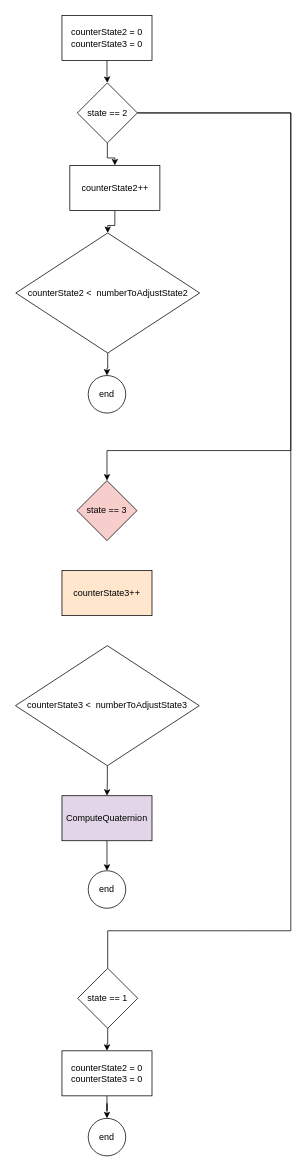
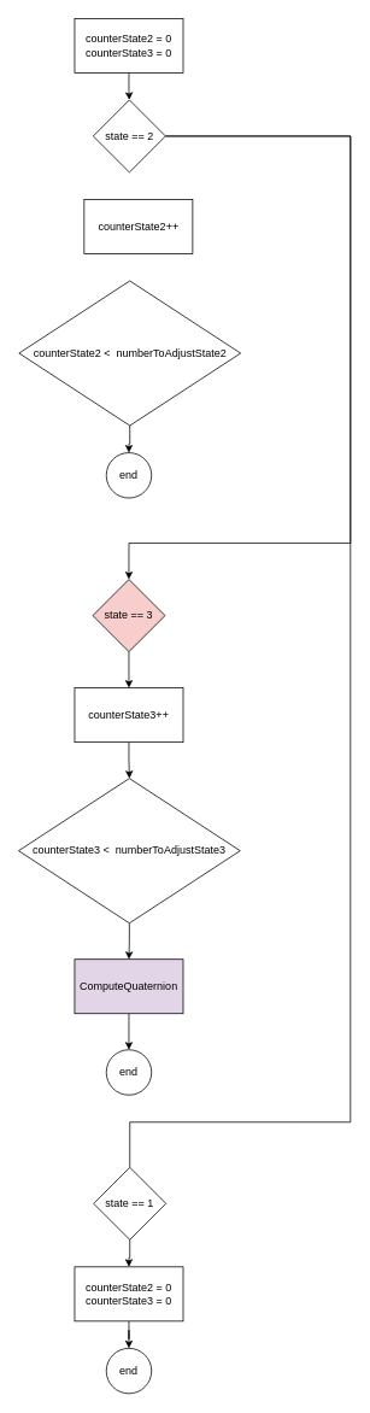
  <mxCell id="0" />
  <mxCell id="1" parent="0" />
- <mxCell id="2" style="edgeStyle=orthogonalEdgeStyle;rounded=0;orthogonalLoop=1;jettySize=auto;html=1;entryX=0.5;entryY=0;entryDx=0;entryDy=0;" edge="1" parent="1" source="5" target="9"><mxGeometry relative="1" as="geometry" /></mxCell>
  <mxCell id="3" style="edgeStyle=orthogonalEdgeStyle;rounded=0;orthogonalLoop=1;jettySize=auto;html=1;exitX=1;exitY=0.5;exitDx=0;exitDy=0;entryX=0.5;entryY=0;entryDx=0;entryDy=0;" edge="1" parent="1" source="5" target="14"><mxGeometry relative="1" as="geometry"><mxPoint x="347" y="690" as="targetPoint" /><Array as="points"><mxPoint x="387" y="150" /><mxPoint x="387" y="600" /><mxPoint x="142" y="600" /></Array></mxGeometry></mxCell>
  <mxCell id="4" style="edgeStyle=orthogonalEdgeStyle;rounded=0;orthogonalLoop=1;jettySize=auto;html=1;endArrow=none;startFill=0;" edge="1" parent="1" source="5"><mxGeometry relative="1" as="geometry"><mxPoint x="327" y="1240" as="targetPoint" /><Array as="points"><mxPoint x="387" y="150" /><mxPoint x="387" y="1240" /><mxPoint x="327" y="1240" /></Array></mxGeometry></mxCell>
  <mxCell id="5" value="state == 2" style="rhombus;whiteSpace=wrap;html=1;" vertex="1" parent="1"><mxGeometry x="102.5" y="110" width="80" height="80" as="geometry" /></mxCell>
  <mxCell id="6" style="edgeStyle=orthogonalEdgeStyle;rounded=0;orthogonalLoop=1;jettySize=auto;html=1;entryX=0.5;entryY=0;entryDx=0;entryDy=0;" edge="1" parent="1" source="7" target="5"><mxGeometry relative="1" as="geometry" /></mxCell>
  <mxCell id="7" value="counterState2 = 0&lt;div&gt;counterState3 = 0&lt;/div&gt;" style="rounded=0;whiteSpace=wrap;html=1;" vertex="1" parent="1"><mxGeometry x="82" y="20" width="120" height="60" as="geometry" /></mxCell>
- <mxCell id="8" style="edgeStyle=orthogonalEdgeStyle;rounded=0;orthogonalLoop=1;jettySize=auto;html=1;entryX=0.5;entryY=0;entryDx=0;entryDy=0;" edge="1" parent="1" source="9" target="11"><mxGeometry relative="1" as="geometry" /></mxCell>
  <mxCell id="9" value="counterState2++" style="rounded=0;whiteSpace=wrap;html=1;" vertex="1" parent="1"><mxGeometry x="92.5" y="220" width="120" height="60" as="geometry" /></mxCell>
  <mxCell id="10" style="edgeStyle=orthogonalEdgeStyle;rounded=0;orthogonalLoop=1;jettySize=auto;html=1;entryX=0.5;entryY=0;entryDx=0;entryDy=0;" edge="1" parent="1" source="11" target="12"><mxGeometry relative="1" as="geometry" /></mxCell>
  <mxCell id="11" value="counterState2 &amp;lt;&amp;nbsp; numberToAdjustState2" style="rhombus;whiteSpace=wrap;html=1;" vertex="1" parent="1"><mxGeometry x="20.5" y="310" width="245" height="160" as="geometry" /></mxCell>
  <mxCell id="12" value="end" style="ellipse;whiteSpace=wrap;html=1;aspect=fixed;" vertex="1" parent="1"><mxGeometry x="117" y="500" width="50" height="50" as="geometry" /></mxCell>
+ <mxCell id="13" style="edgeStyle=orthogonalEdgeStyle;rounded=0;orthogonalLoop=1;jettySize=auto;html=1;entryX=0.5;entryY=0;entryDx=0;entryDy=0;" edge="1" parent="1" source="14" target="16"><mxGeometry relative="1" as="geometry" /></mxCell>
  <mxCell id="14" value="state == 3" style="rhombus;whiteSpace=wrap;html=1;fillColor=#f8cecc;" vertex="1" parent="1"><mxGeometry x="102" y="640" width="80" height="80" as="geometry" /></mxCell>
- <mxCell id="16" value="counterState3++" style="rounded=0;whiteSpace=wrap;html=1;fillColor=#ffe6cc;" vertex="1" parent="1"><mxGeometry x="82" y="760" width="120" height="60" as="geometry" /></mxCell>
+ <mxCell id="15" style="edgeStyle=orthogonalEdgeStyle;rounded=0;orthogonalLoop=1;jettySize=auto;html=1;" edge="1" parent="1" source="16" target="18"><mxGeometry relative="1" as="geometry" /></mxCell>
+ <mxCell id="16" value="counterState3++" style="rounded=0;whiteSpace=wrap;html=1;" vertex="1" parent="1"><mxGeometry x="82" y="760" width="120" height="60" as="geometry" /></mxCell>
  <mxCell id="17" style="edgeStyle=orthogonalEdgeStyle;rounded=0;orthogonalLoop=1;jettySize=auto;html=1;entryX=0.5;entryY=0;entryDx=0;entryDy=0;" edge="1" parent="1" source="18" target="20"><mxGeometry relative="1" as="geometry" /></mxCell>
  <mxCell id="18" value="counterState3 &amp;lt;&amp;nbsp; numberToAdjustState3" style="rhombus;whiteSpace=wrap;html=1;" vertex="1" parent="1"><mxGeometry x="20" y="860" width="245" height="160" as="geometry" /></mxCell>
  <mxCell id="19" style="edgeStyle=orthogonalEdgeStyle;rounded=0;orthogonalLoop=1;jettySize=auto;html=1;entryX=0.5;entryY=0;entryDx=0;entryDy=0;" edge="1" parent="1" source="20" target="21"><mxGeometry relative="1" as="geometry" /></mxCell>
  <mxCell id="20" value="ComputeQuaternion" style="rounded=0;whiteSpace=wrap;html=1;fillColor=#e1d5e7;" vertex="1" parent="1"><mxGeometry x="82" y="1060" width="120" height="60" as="geometry" /></mxCell>
  <mxCell id="21" value="end" style="ellipse;whiteSpace=wrap;html=1;aspect=fixed;" vertex="1" parent="1"><mxGeometry x="117" y="1160" width="50" height="50" as="geometry" /></mxCell>
  <mxCell id="22" style="edgeStyle=orthogonalEdgeStyle;rounded=0;orthogonalLoop=1;jettySize=auto;html=1;exitX=0.5;exitY=0;exitDx=0;exitDy=0;endArrow=none;startFill=0;" edge="1" parent="1" source="24"><mxGeometry relative="1" as="geometry"><mxPoint x="327" y="1240" as="targetPoint" /><Array as="points"><mxPoint x="143" y="1240" /><mxPoint x="327" y="1240" /></Array></mxGeometry></mxCell>
  <mxCell id="23" style="edgeStyle=orthogonalEdgeStyle;rounded=0;orthogonalLoop=1;jettySize=auto;html=1;" edge="1" parent="1" source="27" target="25"><mxGeometry relative="1" as="geometry" /></mxCell>
  <mxCell id="24" value="state == 1" style="rhombus;whiteSpace=wrap;html=1;" vertex="1" parent="1"><mxGeometry x="103" y="1290" width="80" height="80" as="geometry" /></mxCell>
  <mxCell id="25" value="end" style="ellipse;whiteSpace=wrap;html=1;aspect=fixed;" vertex="1" parent="1"><mxGeometry x="117" y="1490" width="50" height="50" as="geometry" /></mxCell>
  <mxCell id="26" value="" style="edgeStyle=orthogonalEdgeStyle;rounded=0;orthogonalLoop=1;jettySize=auto;html=1;" edge="1" parent="1" source="24" target="27"><mxGeometry relative="1" as="geometry"><mxPoint x="143" y="1370" as="sourcePoint" /><mxPoint x="142" y="1550" as="targetPoint" /></mxGeometry></mxCell>
  <mxCell id="27" value="counterState2 = 0&lt;div&gt;counterState3 = 0&lt;/div&gt;" style="rounded=0;whiteSpace=wrap;html=1;" vertex="1" parent="1"><mxGeometry x="82" y="1400" width="120" height="60" as="geometry" /></mxCell>
